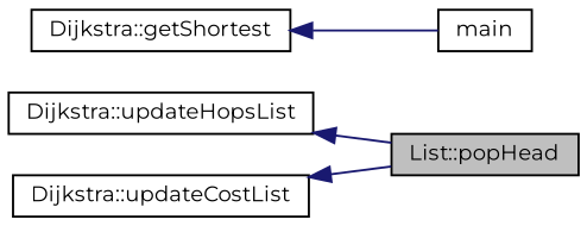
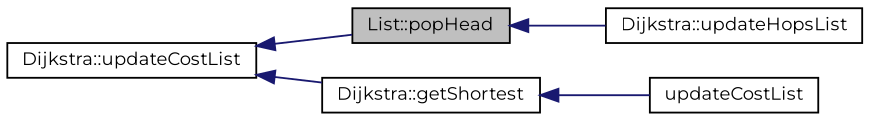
  digraph {
    fontname=Montserrat
    rankdir=LR
    node [color=black fillcolor=white fontname=Montserrat fontsize=10 shape=record style=filled]
    edge [color=midnightblue dir=back fontname=Montserrat fontsize=10 labelfontname=Helvetica labelfontsize=10 style=solid]
    n1 [fillcolor=grey75 fontcolor=black height=0.2 label="List::popHead" width=0.4]
    n2 [height=0.2 label="Dijkstra::updateHopsList" width=0.4]
    n3 [height=0.2 label="Dijkstra::updateCostList" width=0.4]
    n4 [height=0.2 label="Dijkstra::getShortest" width=0.4]
-   n5 [height=0.2 label=main width=0.4]
-   n2 -> n1
+   n5 [height=0.2 label=updateCostList width=0.4]
+   n1 -> n2
    n3 -> n1
+   n3 -> n4
    n4 -> n5
  }
